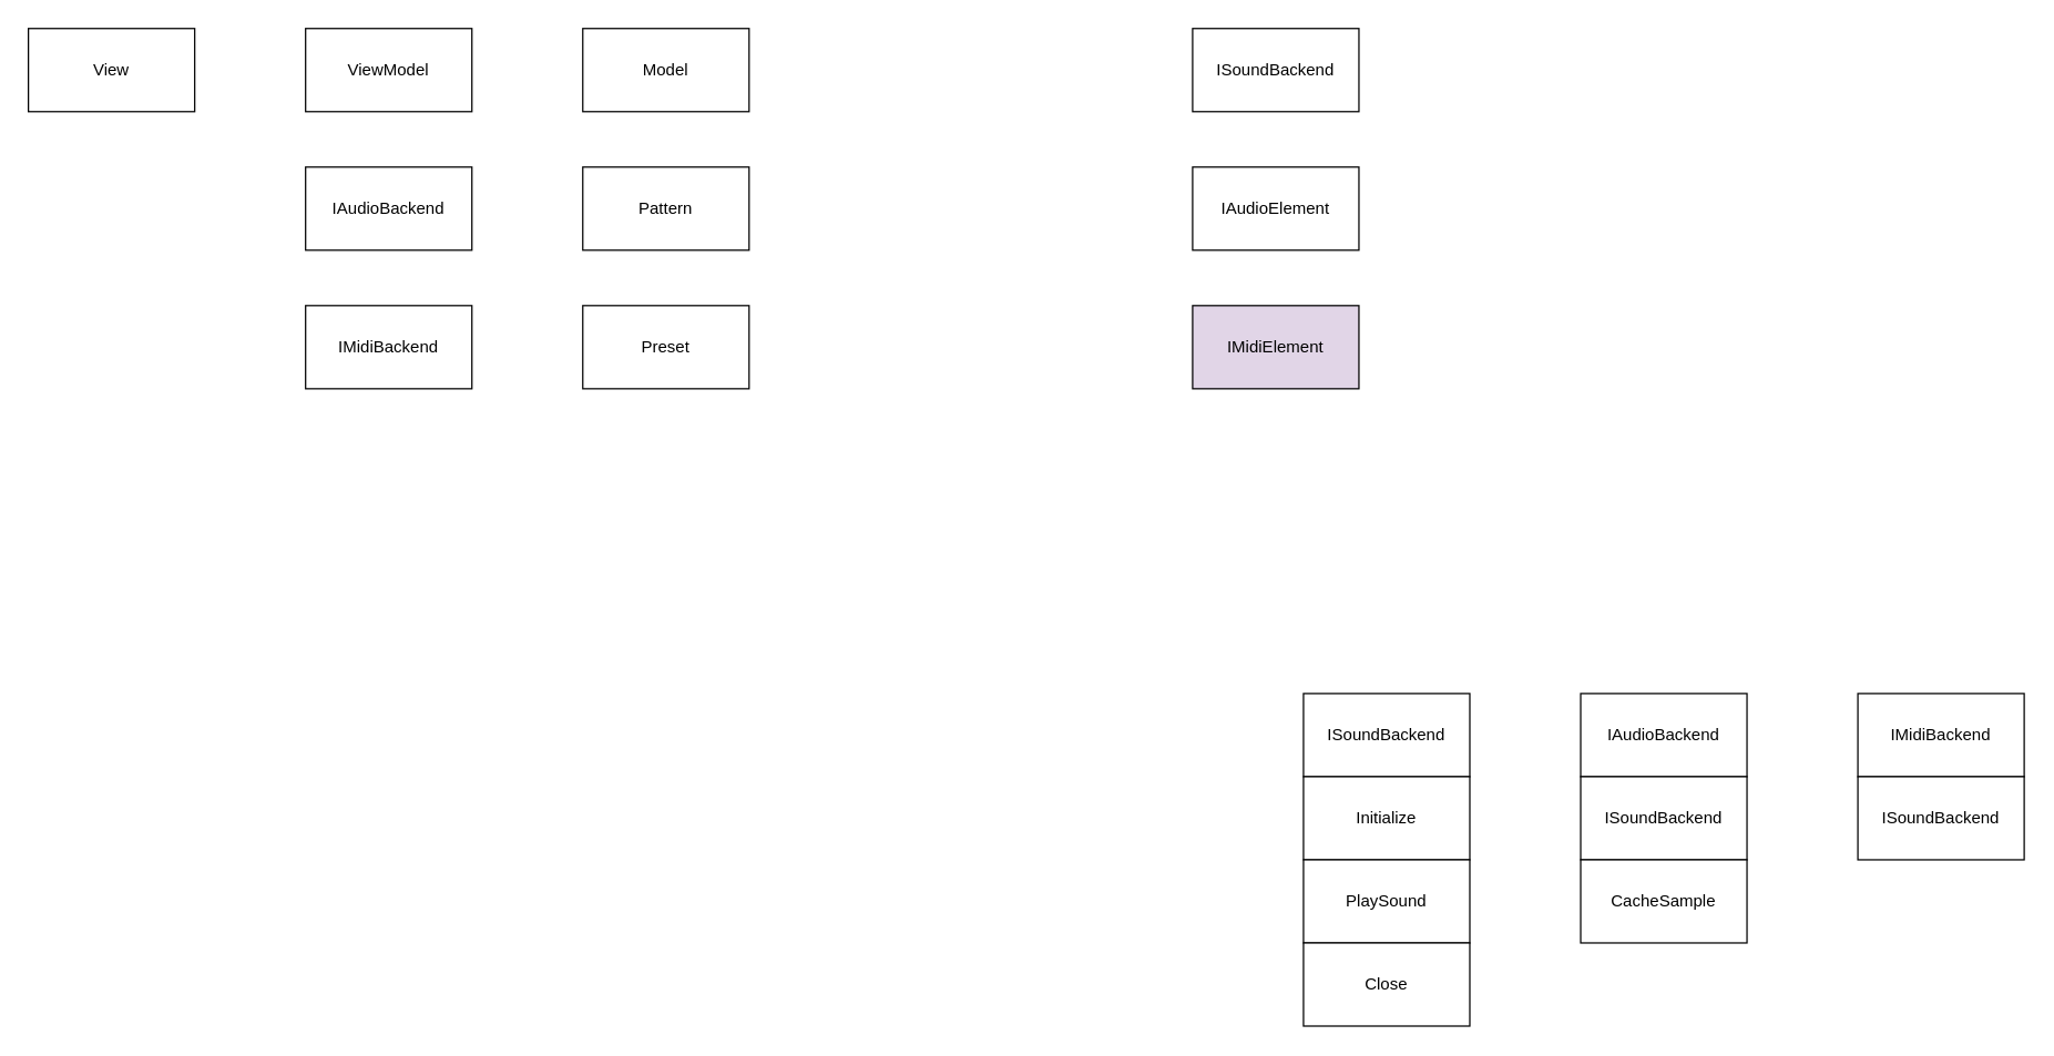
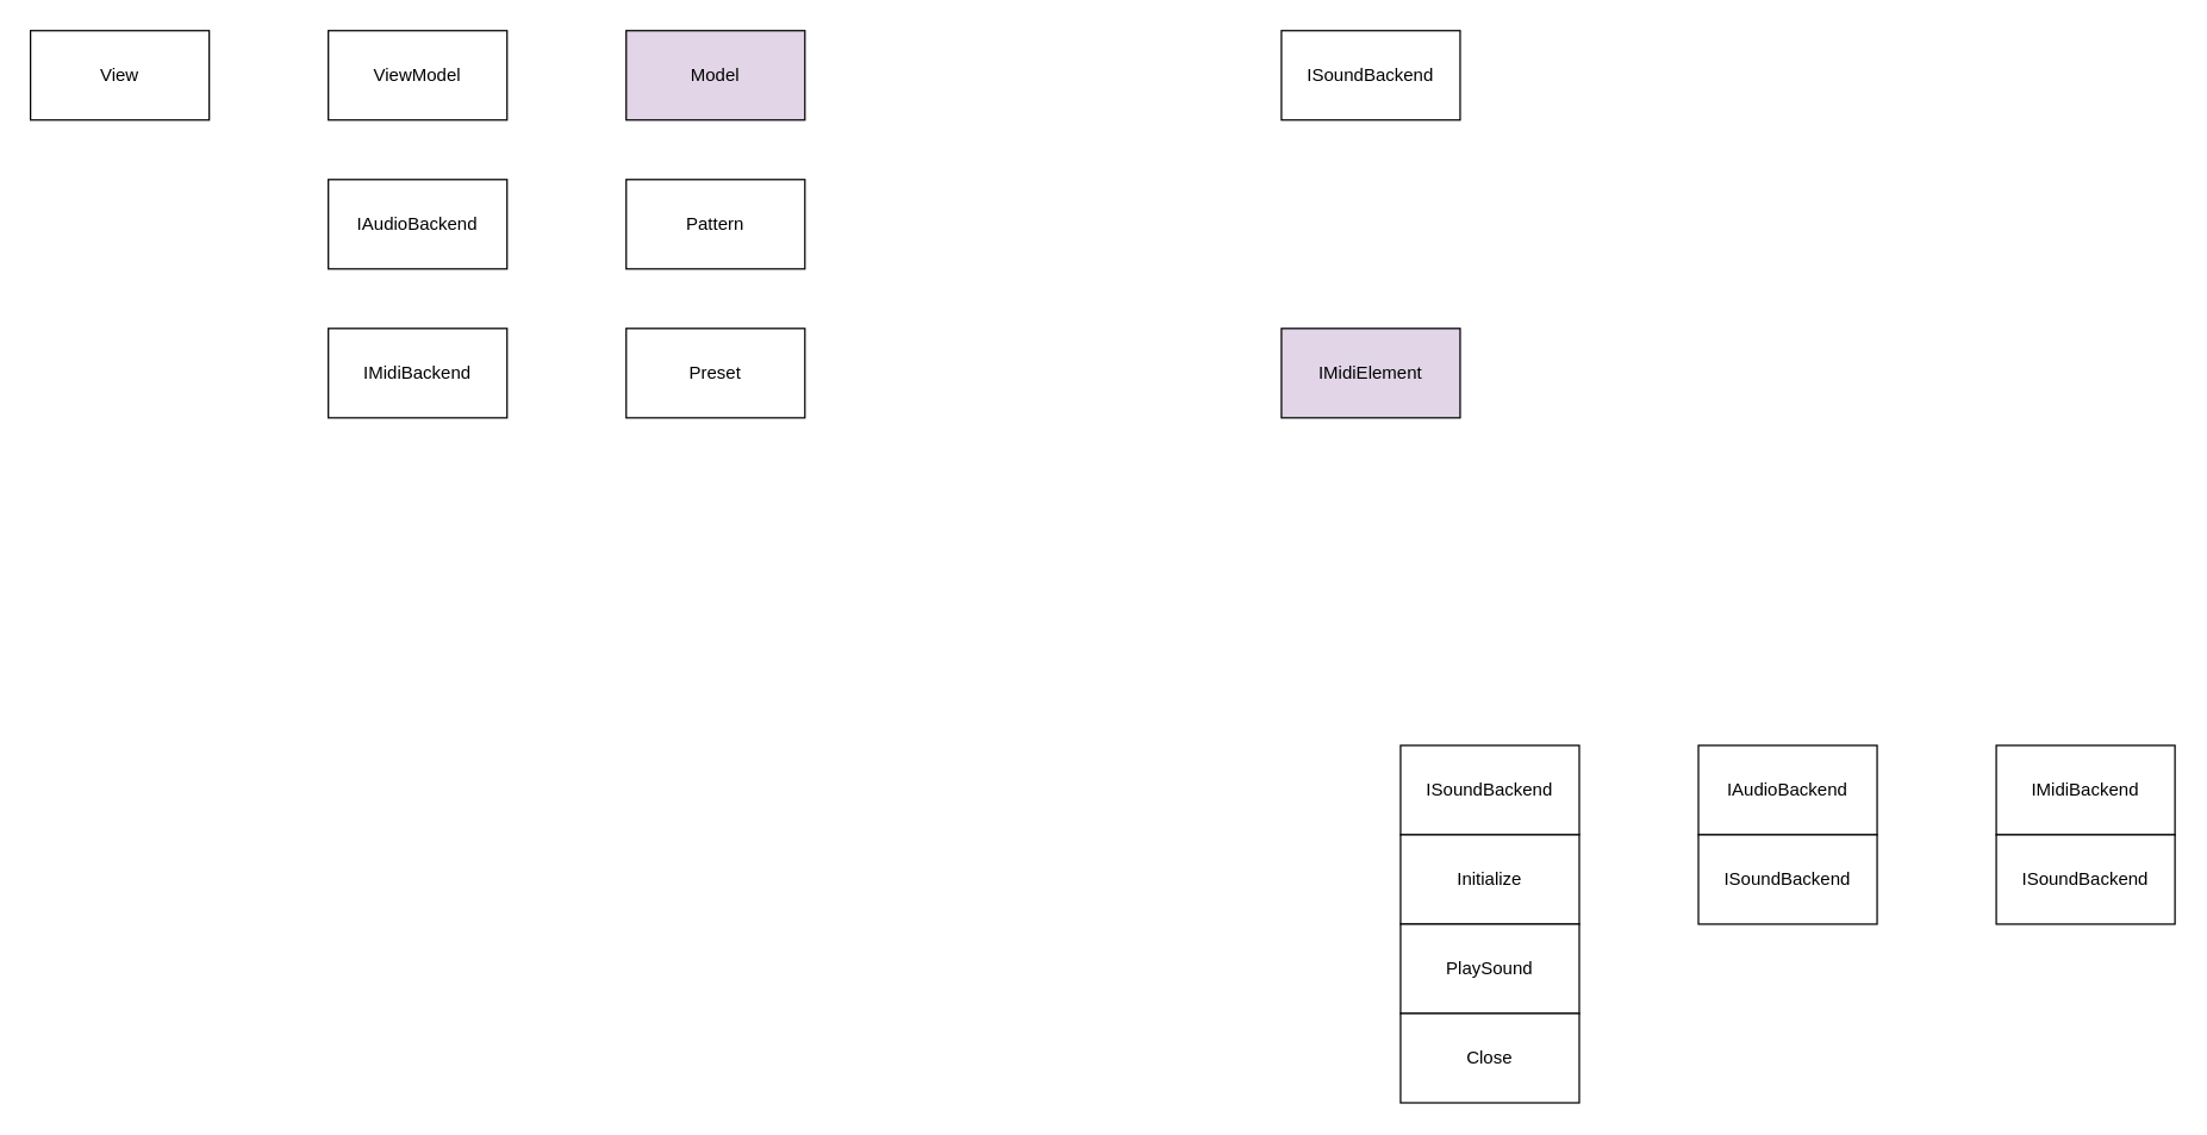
  <mxCell id="0" />
  <mxCell id="1" parent="0" />
  <mxCell id="2" value="View" style="rounded=0;whiteSpace=wrap;html=1;" vertex="1" parent="1"><mxGeometry x="20" y="20" width="120" height="60" as="geometry" /></mxCell>
  <mxCell id="3" value="ViewModel" style="rounded=0;whiteSpace=wrap;html=1;" vertex="1" parent="1"><mxGeometry x="220" y="20" width="120" height="60" as="geometry" /></mxCell>
- <mxCell id="4" value="Model" style="rounded=0;whiteSpace=wrap;html=1;" vertex="1" parent="1"><mxGeometry x="420" y="20" width="120" height="60" as="geometry" /></mxCell>
+ <mxCell id="4" value="Model" style="rounded=0;whiteSpace=wrap;html=1;fillColor=#e1d5e7;" vertex="1" parent="1"><mxGeometry x="420" y="20" width="120" height="60" as="geometry" /></mxCell>
  <mxCell id="5" value="Pattern" style="rounded=0;whiteSpace=wrap;html=1;" vertex="1" parent="1"><mxGeometry x="420" y="120" width="120" height="60" as="geometry" /></mxCell>
  <mxCell id="6" value="Preset" style="rounded=0;whiteSpace=wrap;html=1;" vertex="1" parent="1"><mxGeometry x="420" y="220" width="120" height="60" as="geometry" /></mxCell>
  <mxCell id="7" value="IAudioBackend" style="rounded=0;whiteSpace=wrap;html=1;" vertex="1" parent="1"><mxGeometry x="220" y="120" width="120" height="60" as="geometry" /></mxCell>
  <mxCell id="8" value="ISoundBackend" style="rounded=0;whiteSpace=wrap;html=1;" vertex="1" parent="1"><mxGeometry x="860" y="20" width="120" height="60" as="geometry" /></mxCell>
- <mxCell id="9" value="IAudioElement" style="rounded=0;whiteSpace=wrap;html=1;" vertex="1" parent="1"><mxGeometry x="860" y="120" width="120" height="60" as="geometry" /></mxCell>
  <mxCell id="10" value="IMidiBackend" style="rounded=0;whiteSpace=wrap;html=1;" vertex="1" parent="1"><mxGeometry x="220" y="220" width="120" height="60" as="geometry" /></mxCell>
  <mxCell id="11" value="IMidiElement" style="rounded=0;whiteSpace=wrap;html=1;fillColor=#e1d5e7;" vertex="1" parent="1"><mxGeometry x="860" y="220" width="120" height="60" as="geometry" /></mxCell>
  <mxCell id="12" value="ISoundBackend" style="rounded=0;whiteSpace=wrap;html=1;" vertex="1" parent="1"><mxGeometry x="940" y="500" width="120" height="60" as="geometry" /></mxCell>
  <mxCell id="13" value="Initialize" style="rounded=0;whiteSpace=wrap;html=1;" vertex="1" parent="1"><mxGeometry x="940" y="560" width="120" height="60" as="geometry" /></mxCell>
  <mxCell id="14" value="PlaySound" style="rounded=0;whiteSpace=wrap;html=1;" vertex="1" parent="1"><mxGeometry x="940" y="620" width="120" height="60" as="geometry" /></mxCell>
  <mxCell id="15" value="Close" style="rounded=0;whiteSpace=wrap;html=1;" vertex="1" parent="1"><mxGeometry x="940" y="680" width="120" height="60" as="geometry" /></mxCell>
  <mxCell id="16" value="IAudioBackend" style="rounded=0;whiteSpace=wrap;html=1;" vertex="1" parent="1"><mxGeometry x="1140" y="500" width="120" height="60" as="geometry" /></mxCell>
  <mxCell id="17" value="ISoundBackend" style="rounded=0;whiteSpace=wrap;html=1;" vertex="1" parent="1"><mxGeometry x="1140" y="560" width="120" height="60" as="geometry" /></mxCell>
- <mxCell id="18" value="CacheSample" style="rounded=0;whiteSpace=wrap;html=1;" vertex="1" parent="1"><mxGeometry x="1140" y="620" width="120" height="60" as="geometry" /></mxCell>
  <mxCell id="19" value="IMidiBackend" style="rounded=0;whiteSpace=wrap;html=1;" vertex="1" parent="1"><mxGeometry x="1340" y="500" width="120" height="60" as="geometry" /></mxCell>
  <mxCell id="20" value="ISoundBackend" style="rounded=0;whiteSpace=wrap;html=1;" vertex="1" parent="1"><mxGeometry x="1340" y="560" width="120" height="60" as="geometry" /></mxCell>
